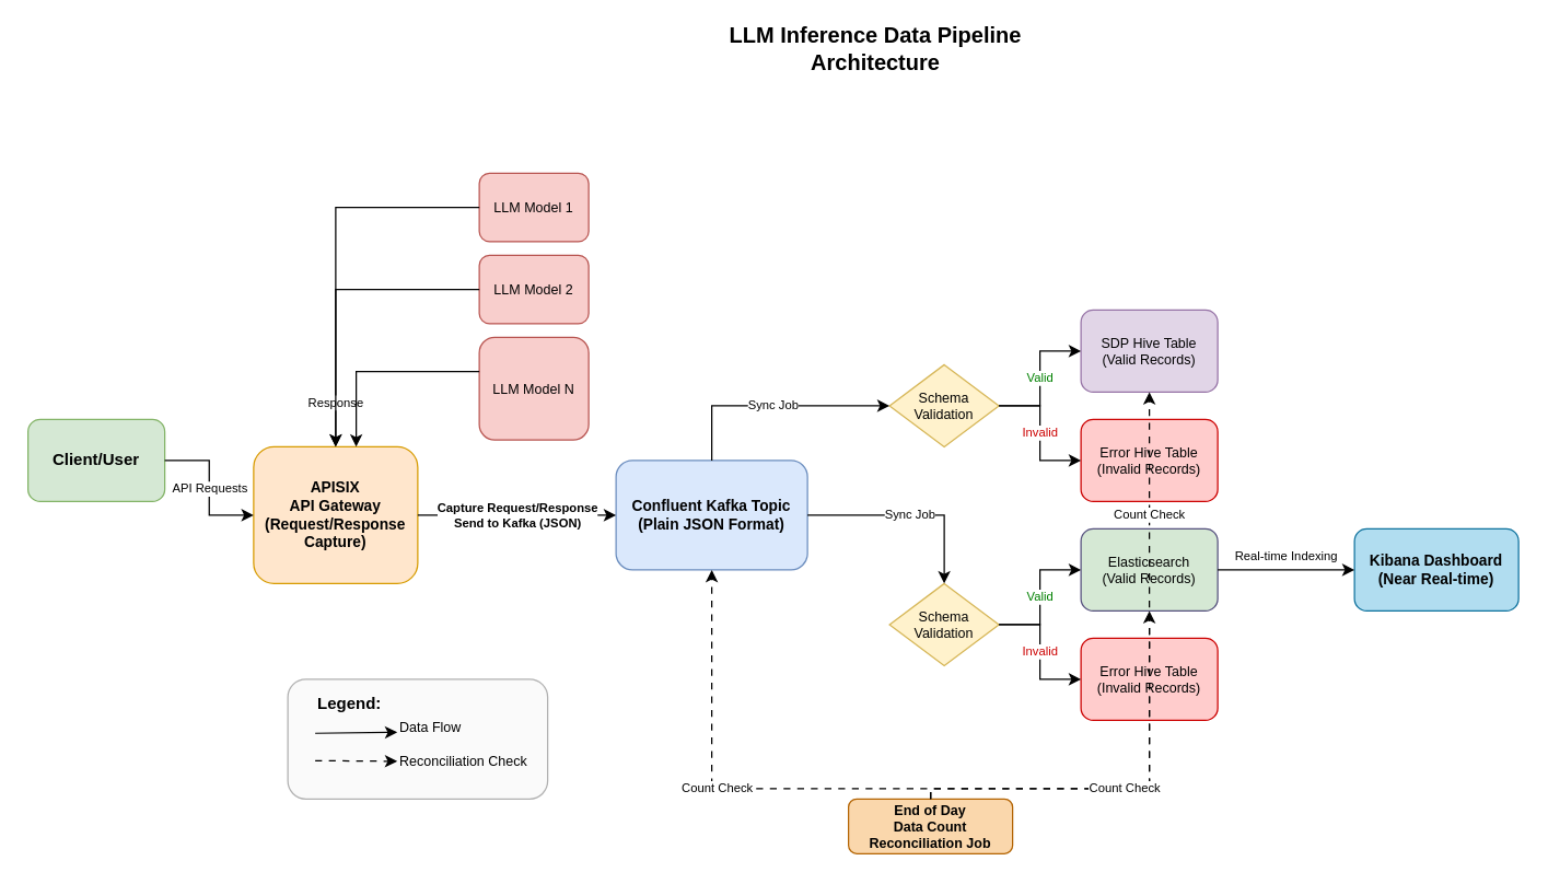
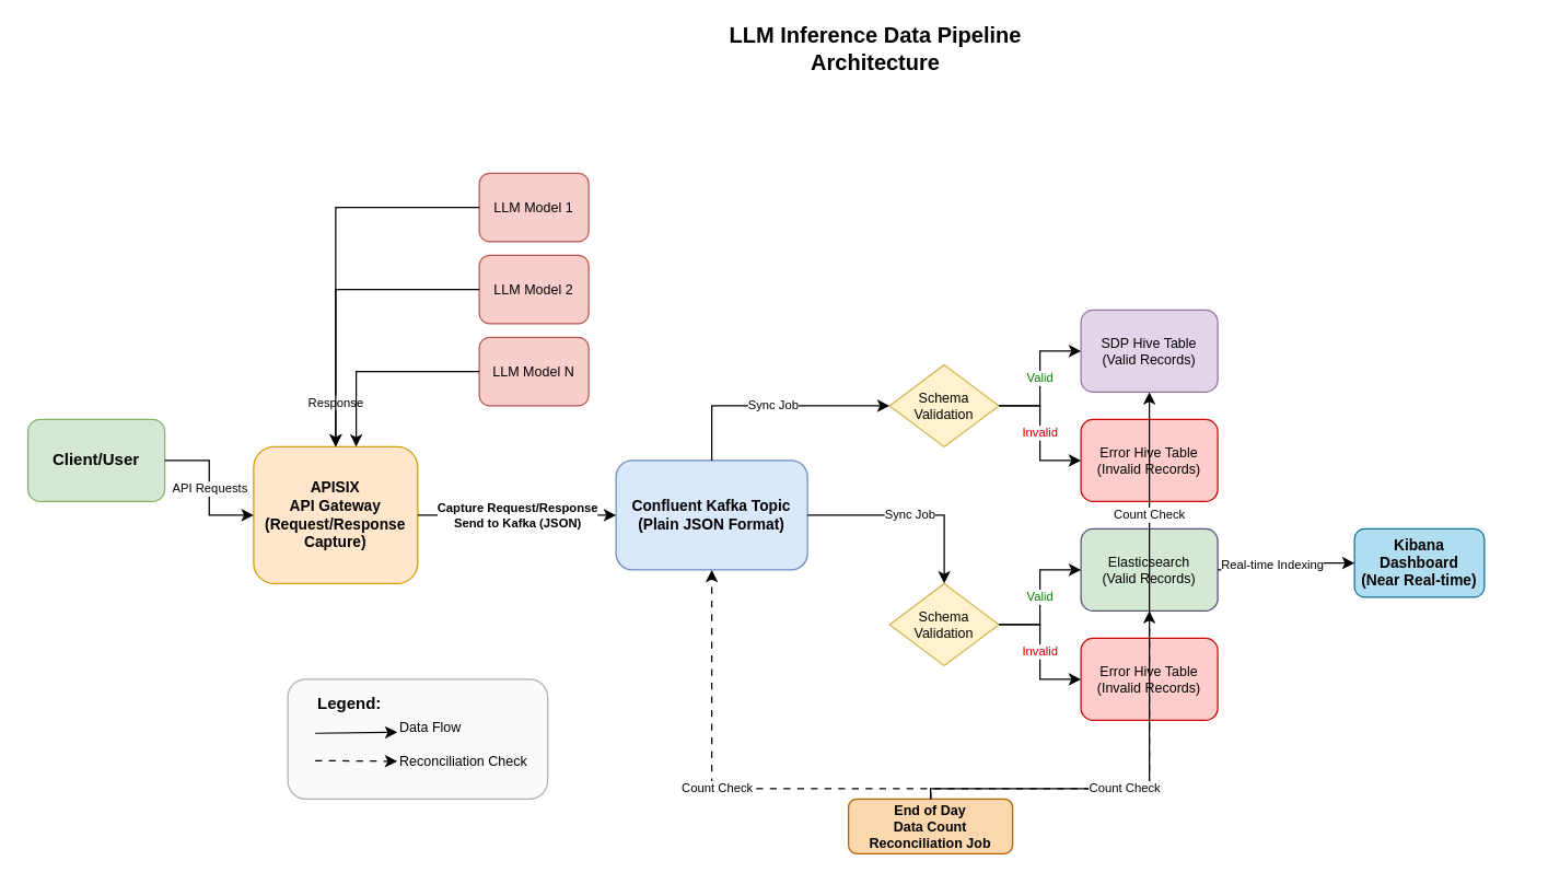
  <mxCell id="0" />
  <mxCell id="1" parent="0" />
  <mxCell id="2" value="Client/User" style="rounded=1;whiteSpace=wrap;html=1;fillColor=#d5e8d4;strokeColor=#82b366;fontStyle=1;fontSize=12;" vertex="1" parent="1"><mxGeometry x="20" y="306" width="100" height="60" as="geometry" /></mxCell>
  <mxCell id="3" value="APISIX&#10;API Gateway&#10;(Request/Response&#10;Capture)" style="rounded=1;whiteSpace=wrap;html=1;fillColor=#ffe6cc;strokeColor=#d79b00;fontStyle=1;fontSize=11;" vertex="1" parent="1"><mxGeometry x="185" y="326" width="120" height="100" as="geometry" /></mxCell>
  <mxCell id="4" value="LLM Model 1" style="rounded=1;whiteSpace=wrap;html=1;fillColor=#f8cecc;strokeColor=#b85450;fontSize=10;" vertex="1" parent="1"><mxGeometry x="350" y="126" width="80" height="50" as="geometry" /></mxCell>
  <mxCell id="5" value="LLM Model 2" style="rounded=1;whiteSpace=wrap;html=1;fillColor=#f8cecc;strokeColor=#b85450;fontSize=10;" vertex="1" parent="1"><mxGeometry x="350" y="186" width="80" height="50" as="geometry" /></mxCell>
- <mxCell id="6" value="LLM Model N" style="rounded=1;whiteSpace=wrap;html=1;fillColor=#f8cecc;strokeColor=#b85450;fontSize=10;" vertex="1" parent="1"><mxGeometry x="350" y="246" width="80" height="75" as="geometry" /></mxCell>
+ <mxCell id="6" value="LLM Model N" style="rounded=1;whiteSpace=wrap;html=1;fillColor=#f8cecc;strokeColor=#b85450;fontSize=10;" vertex="1" parent="1"><mxGeometry x="350" y="246" width="80" height="50" as="geometry" /></mxCell>
  <mxCell id="7" value="Confluent Kafka Topic&#10;(Plain JSON Format)" style="rounded=1;whiteSpace=wrap;html=1;fillColor=#dae8fc;strokeColor=#6c8ebf;fontStyle=1;fontSize=11;" vertex="1" parent="1"><mxGeometry x="450" y="336" width="140" height="80" as="geometry" /></mxCell>
  <mxCell id="8" value="Schema&#10;Validation" style="rhombus;whiteSpace=wrap;html=1;fillColor=#fff2cc;strokeColor=#d6b656;fontSize=10;" vertex="1" parent="1"><mxGeometry x="650" y="266" width="80" height="60" as="geometry" /></mxCell>
  <mxCell id="9" value="SDP Hive Table&#10;(Valid Records)" style="rounded=1;whiteSpace=wrap;html=1;fillColor=#e1d5e7;strokeColor=#9673a6;fontSize=10;" vertex="1" parent="1"><mxGeometry x="790" y="226" width="100" height="60" as="geometry" /></mxCell>
  <mxCell id="10" value="Error Hive Table&#10;(Invalid Records)" style="rounded=1;whiteSpace=wrap;html=1;fillColor=#ffcccc;strokeColor=#cc0000;fontSize=10;" vertex="1" parent="1"><mxGeometry x="790" y="306" width="100" height="60" as="geometry" /></mxCell>
  <mxCell id="11" value="Schema&#10;Validation" style="rhombus;whiteSpace=wrap;html=1;fillColor=#fff2cc;strokeColor=#d6b656;fontSize=10;" vertex="1" parent="1"><mxGeometry x="650" y="426" width="80" height="60" as="geometry" /></mxCell>
  <mxCell id="12" value="Elasticsearch&#10;(Valid Records)" style="rounded=1;whiteSpace=wrap;html=1;fillColor=#d5e8d4;strokeColor=#56517e;fontSize=10;" vertex="1" parent="1"><mxGeometry x="790" y="386" width="100" height="60" as="geometry" /></mxCell>
  <mxCell id="13" value="Error Hive Table (Invalid Records)" style="rounded=1;whiteSpace=wrap;html=1;fillColor=#ffcccc;strokeColor=#cc0000;fontSize=10;" vertex="1" parent="1"><mxGeometry x="790" y="466" width="100" height="60" as="geometry" /></mxCell>
- <mxCell id="14" value="Kibana Dashboard&#10;(Near Real-time)" style="rounded=1;whiteSpace=wrap;html=1;fillColor=#b1ddf0;strokeColor=#10739e;fontStyle=1;fontSize=11;" vertex="1" parent="1"><mxGeometry x="990" y="386" width="120" height="60" as="geometry" /></mxCell>
+ <mxCell id="14" value="Kibana Dashboard&#10;(Near Real-time)" style="rounded=1;whiteSpace=wrap;html=1;fillColor=#b1ddf0;strokeColor=#10739e;fontStyle=1;fontSize=11;" vertex="1" parent="1"><mxGeometry x="990" y="386" width="95" height="50" as="geometry" /></mxCell>
  <mxCell id="15" value="End of Day&#10;Data Count&#10;Reconciliation Job" style="rounded=1;whiteSpace=wrap;html=1;fillColor=#fad7ac;strokeColor=#b46504;fontStyle=1;fontSize=10;" vertex="1" parent="1"><mxGeometry x="620" y="583.5" width="120" height="40" as="geometry" /></mxCell>
  <mxCell id="16" value="API Requests" style="edgeStyle=orthogonalEdgeStyle;rounded=0;orthogonalLoop=1;jettySize=auto;html=1;fontSize=9;" edge="1" parent="1" source="2" target="3"><mxGeometry relative="1" as="geometry" /></mxCell>
  <mxCell id="17" value="Response" style="edgeStyle=orthogonalEdgeStyle;rounded=0;orthogonalLoop=1;jettySize=auto;html=1;fontSize=9;" edge="1" parent="1" source="4" target="3"><mxGeometry x="0.774" relative="1" as="geometry"><mxPoint as="offset" /></mxGeometry></mxCell>
  <mxCell id="18" value="" style="edgeStyle=orthogonalEdgeStyle;rounded=0;orthogonalLoop=1;jettySize=auto;html=1;" edge="1" parent="1" source="5" target="3"><mxGeometry relative="1" as="geometry" /></mxCell>
  <mxCell id="19" value="" style="edgeStyle=orthogonalEdgeStyle;rounded=0;orthogonalLoop=1;jettySize=auto;html=1;" edge="1" parent="1" source="6" target="3"><mxGeometry relative="1" as="geometry"><Array as="points"><mxPoint x="260" y="271" /></Array></mxGeometry></mxCell>
  <mxCell id="20" value="Capture Request/Response&#10;Send to Kafka (JSON)" style="edgeStyle=orthogonalEdgeStyle;rounded=0;orthogonalLoop=1;jettySize=auto;html=1;fontSize=9;fontStyle=1;" edge="1" parent="1" source="3" target="7"><mxGeometry relative="1" as="geometry" /></mxCell>
  <mxCell id="21" value="Sync Job" style="edgeStyle=orthogonalEdgeStyle;rounded=0;orthogonalLoop=1;jettySize=auto;html=1;fontSize=9;" edge="1" parent="1" source="7" target="8"><mxGeometry relative="1" as="geometry"><mxPoint x="550" y="296" as="targetPoint" /><Array as="points"><mxPoint x="520" y="296" /></Array></mxGeometry></mxCell>
  <mxCell id="22" value="Valid" style="edgeStyle=orthogonalEdgeStyle;rounded=0;orthogonalLoop=1;jettySize=auto;html=1;fontSize=9;fontColor=#008000;" edge="1" parent="1" source="8" target="9"><mxGeometry relative="1" as="geometry" /></mxCell>
  <mxCell id="23" value="Invalid" style="edgeStyle=orthogonalEdgeStyle;rounded=0;orthogonalLoop=1;jettySize=auto;html=1;fontSize=9;fontColor=#cc0000;" edge="1" parent="1" source="8" target="10"><mxGeometry relative="1" as="geometry" /></mxCell>
  <mxCell id="24" value="Sync Job" style="edgeStyle=orthogonalEdgeStyle;rounded=0;orthogonalLoop=1;jettySize=auto;html=1;fontSize=9;" edge="1" parent="1" source="7" target="11"><mxGeometry relative="1" as="geometry"><mxPoint x="550" y="456" as="targetPoint" /></mxGeometry></mxCell>
  <mxCell id="25" value="Valid" style="edgeStyle=orthogonalEdgeStyle;rounded=0;orthogonalLoop=1;jettySize=auto;html=1;fontSize=9;fontColor=#008000;" edge="1" parent="1" source="11" target="12"><mxGeometry relative="1" as="geometry" /></mxCell>
  <mxCell id="26" value="Invalid" style="edgeStyle=orthogonalEdgeStyle;rounded=0;orthogonalLoop=1;jettySize=auto;html=1;fontSize=9;fontColor=#cc0000;" edge="1" parent="1" source="11" target="13"><mxGeometry relative="1" as="geometry" /></mxCell>
  <mxCell id="27" value="Real-time Indexing" style="edgeStyle=orthogonalEdgeStyle;rounded=0;orthogonalLoop=1;jettySize=auto;html=1;fontSize=9;" edge="1" parent="1" source="12" target="14"><mxGeometry y="10" relative="1" as="geometry"><mxPoint as="offset" /></mxGeometry></mxCell>
  <mxCell id="28" value="Count Check" style="edgeStyle=orthogonalEdgeStyle;rounded=0;orthogonalLoop=1;jettySize=auto;html=1;fontSize=9;dashed=1;dashPattern=5 5;" edge="1" parent="1" source="15" target="7"><mxGeometry relative="1" as="geometry"><Array as="points"><mxPoint x="520" y="576" /><mxPoint x="520" y="416" /></Array></mxGeometry></mxCell>
- <mxCell id="29" value="Count Check" style="edgeStyle=orthogonalEdgeStyle;rounded=0;orthogonalLoop=1;jettySize=auto;html=1;fontSize=9;dashed=1;dashPattern=5 5;" edge="1" parent="1" source="15" target="9"><mxGeometry x="0.607" relative="1" as="geometry"><Array as="points"><mxPoint x="840" y="576" /><mxPoint x="840" y="286" /></Array><mxPoint as="offset" /></mxGeometry></mxCell>
+ <mxCell id="29" value="Count Check" style="edgeStyle=orthogonalEdgeStyle;rounded=0;orthogonalLoop=1;jettySize=auto;html=1;fontSize=9;dashed=0;dashPattern=5 5;" edge="1" parent="1" source="15" target="9"><mxGeometry x="0.607" relative="1" as="geometry"><Array as="points"><mxPoint x="840" y="576" /><mxPoint x="840" y="286" /></Array><mxPoint as="offset" /></mxGeometry></mxCell>
  <mxCell id="30" value="Count Check" style="edgeStyle=orthogonalEdgeStyle;rounded=0;orthogonalLoop=1;jettySize=auto;html=1;fontSize=9;dashed=1;dashPattern=5 5;" edge="1" parent="1" source="15" target="12"><mxGeometry relative="1" as="geometry"><Array as="points"><mxPoint x="840" y="576" /><mxPoint x="840" y="416" /></Array></mxGeometry></mxCell>
  <mxCell id="31" value="LLM Inference Data Pipeline Architecture" style="text;html=1;strokeColor=none;fillColor=none;align=center;verticalAlign=middle;whiteSpace=wrap;rounded=0;fontSize=16;fontStyle=1;" vertex="1" parent="1"><mxGeometry x="490" y="20" width="300" height="30" as="geometry" /></mxCell>
  <mxCell id="32" value="" style="rounded=1;whiteSpace=wrap;html=1;fillColor=#f5f5f5;strokeColor=#666666;opacity=50;" vertex="1" parent="1"><mxGeometry x="210" y="496" width="190" height="87.5" as="geometry" /></mxCell>
  <mxCell id="33" value="Legend:" style="text;html=1;strokeColor=none;fillColor=none;align=left;verticalAlign=middle;whiteSpace=wrap;rounded=0;fontSize=12;fontStyle=1;" vertex="1" parent="1"><mxGeometry x="230" y="503.5" width="60" height="20" as="geometry" /></mxCell>
  <mxCell id="34" value="Data Flow" style="text;html=1;strokeColor=none;fillColor=none;align=left;verticalAlign=middle;whiteSpace=wrap;rounded=0;fontSize=10;" vertex="1" parent="1"><mxGeometry x="290" y="523.5" width="80" height="15" as="geometry" /></mxCell>
  <mxCell id="35" value="Reconciliation Check" style="text;html=1;strokeColor=none;fillColor=none;align=left;verticalAlign=middle;whiteSpace=wrap;rounded=0;fontSize=10;" vertex="1" parent="1"><mxGeometry x="290" y="548.5" width="120" height="15" as="geometry" /></mxCell>
  <mxCell id="36" value="" style="endArrow=classic;html=1;strokeWidth=1;entryX=0;entryY=0.75;entryDx=0;entryDy=0;" edge="1" parent="1" target="34"><mxGeometry width="50" height="50" relative="1" as="geometry"><mxPoint x="230" y="535.5" as="sourcePoint" /><mxPoint x="245" y="535.5" as="targetPoint" /></mxGeometry></mxCell>
  <mxCell id="37" value="" style="endArrow=classic;html=1;strokeWidth=1;dashed=1;dashPattern=5 5;entryX=0;entryY=0.5;entryDx=0;entryDy=0;" edge="1" parent="1" target="35"><mxGeometry width="50" height="50" relative="1" as="geometry"><mxPoint x="230" y="555.5" as="sourcePoint" /><mxPoint x="245" y="555.5" as="targetPoint" /></mxGeometry></mxCell>
